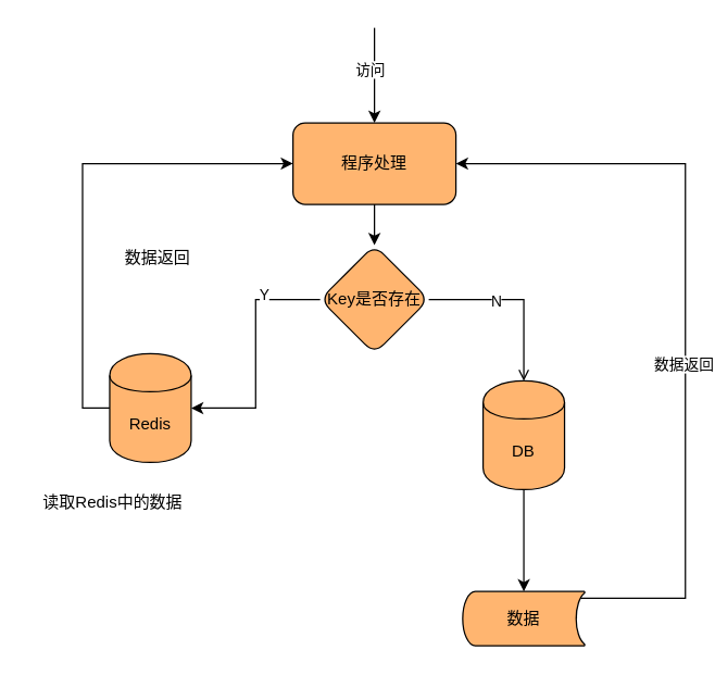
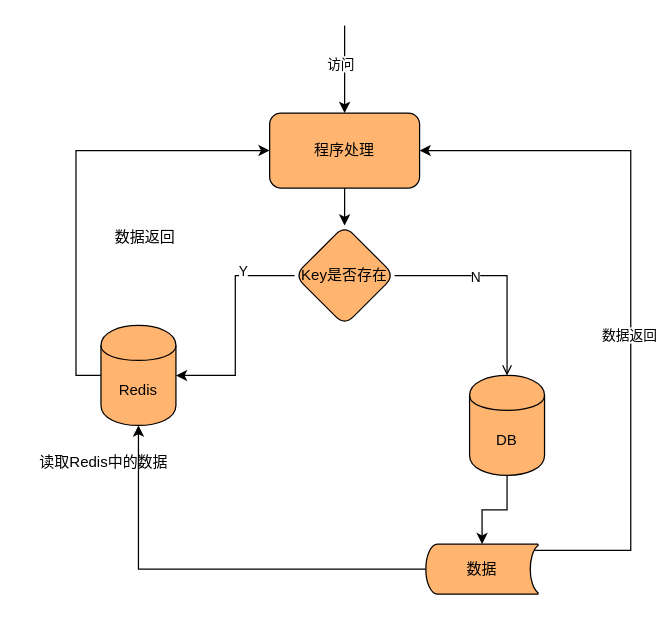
  <mxCell id="0" />
  <mxCell id="1" parent="0" />
  <mxCell id="2" value="" style="edgeStyle=orthogonalEdgeStyle;rounded=0;orthogonalLoop=1;jettySize=auto;html=1;" parent="1" source="3" target="8" edge="1"><mxGeometry relative="1" as="geometry" /></mxCell>
  <mxCell id="3" value="程序处理" style="rounded=1;whiteSpace=wrap;html=1;fillColor=#FFB570;" parent="1" vertex="1"><mxGeometry x="215" y="90" width="120" height="60" as="geometry" /></mxCell>
  <mxCell id="4" value="" style="edgeStyle=orthogonalEdgeStyle;rounded=0;orthogonalLoop=1;jettySize=auto;html=1;" parent="1" source="8" target="10" edge="1"><mxGeometry relative="1" as="geometry" /></mxCell>
  <mxCell id="5" value="Y" style="edgeLabel;html=1;align=center;verticalAlign=middle;resizable=0;points=[];" parent="4" vertex="1" connectable="0"><mxGeometry x="-0.523" y="-4" relative="1" as="geometry"><mxPoint as="offset" /></mxGeometry></mxCell>
  <mxCell id="6" value="" style="edgeStyle=orthogonalEdgeStyle;rounded=0;orthogonalLoop=1;jettySize=auto;html=1;endArrow=open;" parent="1" source="8" target="12" edge="1"><mxGeometry relative="1" as="geometry" /></mxCell>
  <mxCell id="7" value="N" style="edgeLabel;html=1;align=center;verticalAlign=middle;resizable=0;points=[];" parent="6" vertex="1" connectable="0"><mxGeometry x="-0.246" y="-1" relative="1" as="geometry"><mxPoint as="offset" /></mxGeometry></mxCell>
  <mxCell id="8" value="Key是否存在" style="rhombus;whiteSpace=wrap;html=1;rounded=1;fillColor=#FFB570;" parent="1" vertex="1"><mxGeometry x="235" y="180" width="80" height="80" as="geometry" /></mxCell>
  <mxCell id="9" style="edgeStyle=orthogonalEdgeStyle;rounded=0;orthogonalLoop=1;jettySize=auto;html=1;exitX=0;exitY=0.5;exitDx=0;exitDy=0;entryX=0;entryY=0.5;entryDx=0;entryDy=0;" parent="1" source="10" target="3" edge="1"><mxGeometry relative="1" as="geometry" /></mxCell>
  <mxCell id="10" value="Redis" style="shape=cylinder;whiteSpace=wrap;html=1;boundedLbl=1;backgroundOutline=1;rounded=1;fillColor=#FFB570;" parent="1" vertex="1"><mxGeometry x="80" y="260" width="60" height="80" as="geometry" /></mxCell>
  <mxCell id="11" value="" style="edgeStyle=orthogonalEdgeStyle;rounded=0;orthogonalLoop=1;jettySize=auto;html=1;" parent="1" source="12" target="18" edge="1"><mxGeometry relative="1" as="geometry" /></mxCell>
- <mxCell id="12" value="DB" style="shape=cylinder;whiteSpace=wrap;html=1;boundedLbl=1;backgroundOutline=1;rounded=1;fillColor=#FFB570;" parent="1" vertex="1"><mxGeometry x="355" y="280" width="60" height="80" as="geometry" /></mxCell>
+ <mxCell id="12" value="DB" style="shape=cylinder;whiteSpace=wrap;html=1;boundedLbl=1;backgroundOutline=1;rounded=1;fillColor=#FFB570;" parent="1" vertex="1"><mxGeometry x="375" y="300" width="60" height="80" as="geometry" /></mxCell>
  <mxCell id="13" value="读取Redis中的数据" style="text;html=1;strokeColor=none;fillColor=none;align=center;verticalAlign=middle;whiteSpace=wrap;rounded=0;" parent="1" vertex="1"><mxGeometry x="20" y="360" width="125" height="20" as="geometry" /></mxCell>
  <mxCell id="14" value="数据返回" style="text;html=1;align=center;verticalAlign=middle;resizable=0;points=[];autosize=1;" parent="1" vertex="1"><mxGeometry x="85" y="180" width="60" height="20" as="geometry" /></mxCell>
+ <mxCell id="15" style="edgeStyle=orthogonalEdgeStyle;rounded=0;orthogonalLoop=1;jettySize=auto;html=1;exitX=0;exitY=0.5;exitDx=0;exitDy=0;exitPerimeter=0;" parent="1" source="18" target="10" edge="1"><mxGeometry relative="1" as="geometry" /></mxCell>
  <mxCell id="16" style="edgeStyle=orthogonalEdgeStyle;rounded=0;orthogonalLoop=1;jettySize=auto;html=1;exitX=0.93;exitY=0.5;exitDx=0;exitDy=0;exitPerimeter=0;entryX=1;entryY=0.5;entryDx=0;entryDy=0;" parent="1" source="18" target="3" edge="1"><mxGeometry relative="1" as="geometry"><Array as="points"><mxPoint x="504" y="440" /><mxPoint x="504" y="120" /></Array></mxGeometry></mxCell>
  <mxCell id="17" value="数据返回" style="edgeLabel;html=1;align=center;verticalAlign=middle;resizable=0;points=[];" parent="16" vertex="1" connectable="0"><mxGeometry x="-0.082" y="2" relative="1" as="geometry"><mxPoint as="offset" /></mxGeometry></mxCell>
  <mxCell id="18" value="数据" style="html=1;shape=mxgraph.flowchart.stored_data;whiteSpace=wrap;rounded=1;fillColor=#FFB570;" parent="1" vertex="1"><mxGeometry x="340" y="435" width="90" height="40" as="geometry" /></mxCell>
  <mxCell id="19" value="" style="endArrow=classic;html=1;entryX=0.5;entryY=0;entryDx=0;entryDy=0;" parent="1" target="3" edge="1"><mxGeometry width="50" height="50" relative="1" as="geometry"><mxPoint x="275" y="20" as="sourcePoint" /><mxPoint x="300" y="0" as="targetPoint" /></mxGeometry></mxCell>
  <mxCell id="20" value="访问" style="edgeLabel;html=1;align=center;verticalAlign=middle;resizable=0;points=[];" parent="19" vertex="1" connectable="0"><mxGeometry x="-0.143" y="-4" relative="1" as="geometry"><mxPoint as="offset" /></mxGeometry></mxCell>
